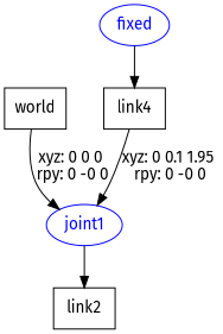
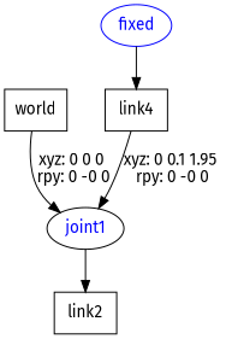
  digraph {
    fontname="Fira Sans"
    node [fontname="Fira Sans" shape=box]
    edge [fontname="Fira Sans"]
    n1 [label=world]
-   joint1 [color=blue fontcolor=blue shape=ellipse]
+   joint1 [color=black fontcolor=blue shape=ellipse]
    fixed [color=blue fontcolor=blue shape=ellipse]
    n4 [label=link4]
    n5 [label=link2]
    n1 -> joint1 [label="xyz: 0 0 0 \nrpy: 0 -0 0"]
    joint1 -> n5
    fixed -> n4
    n4 -> joint1 [label="xyz: 0 0.1 1.95 \nrpy: 0 -0 0"]
  }
